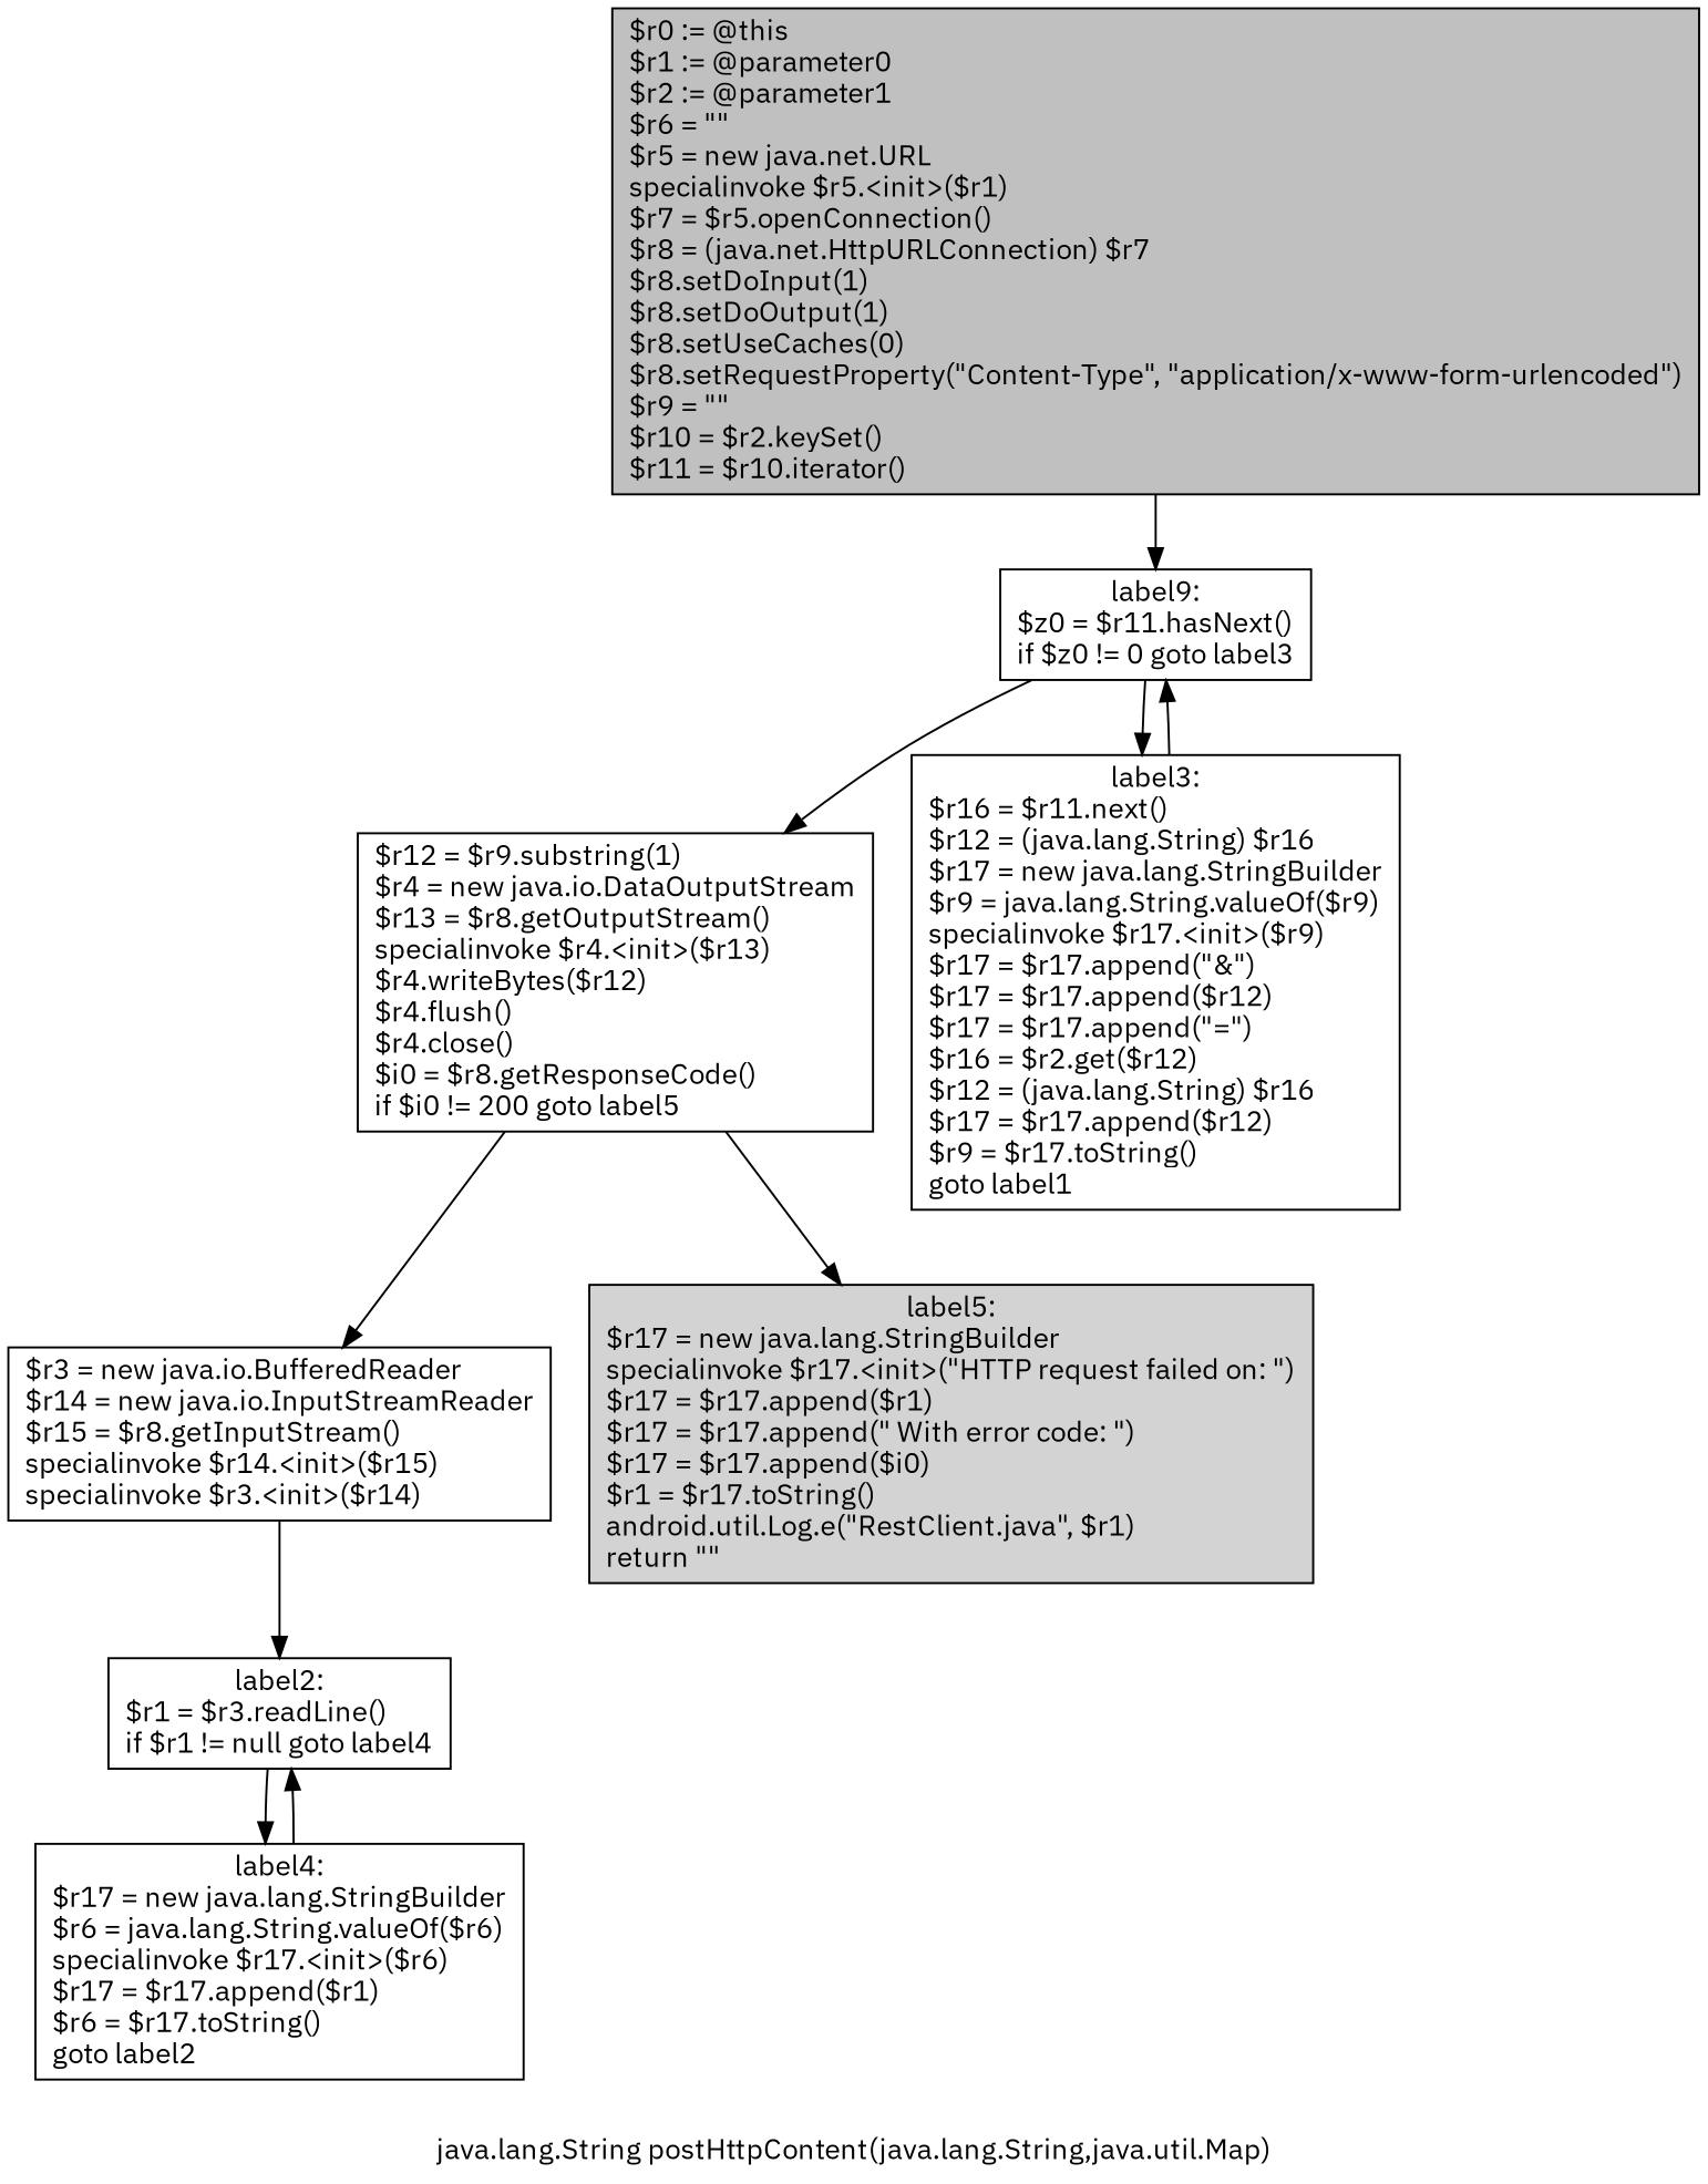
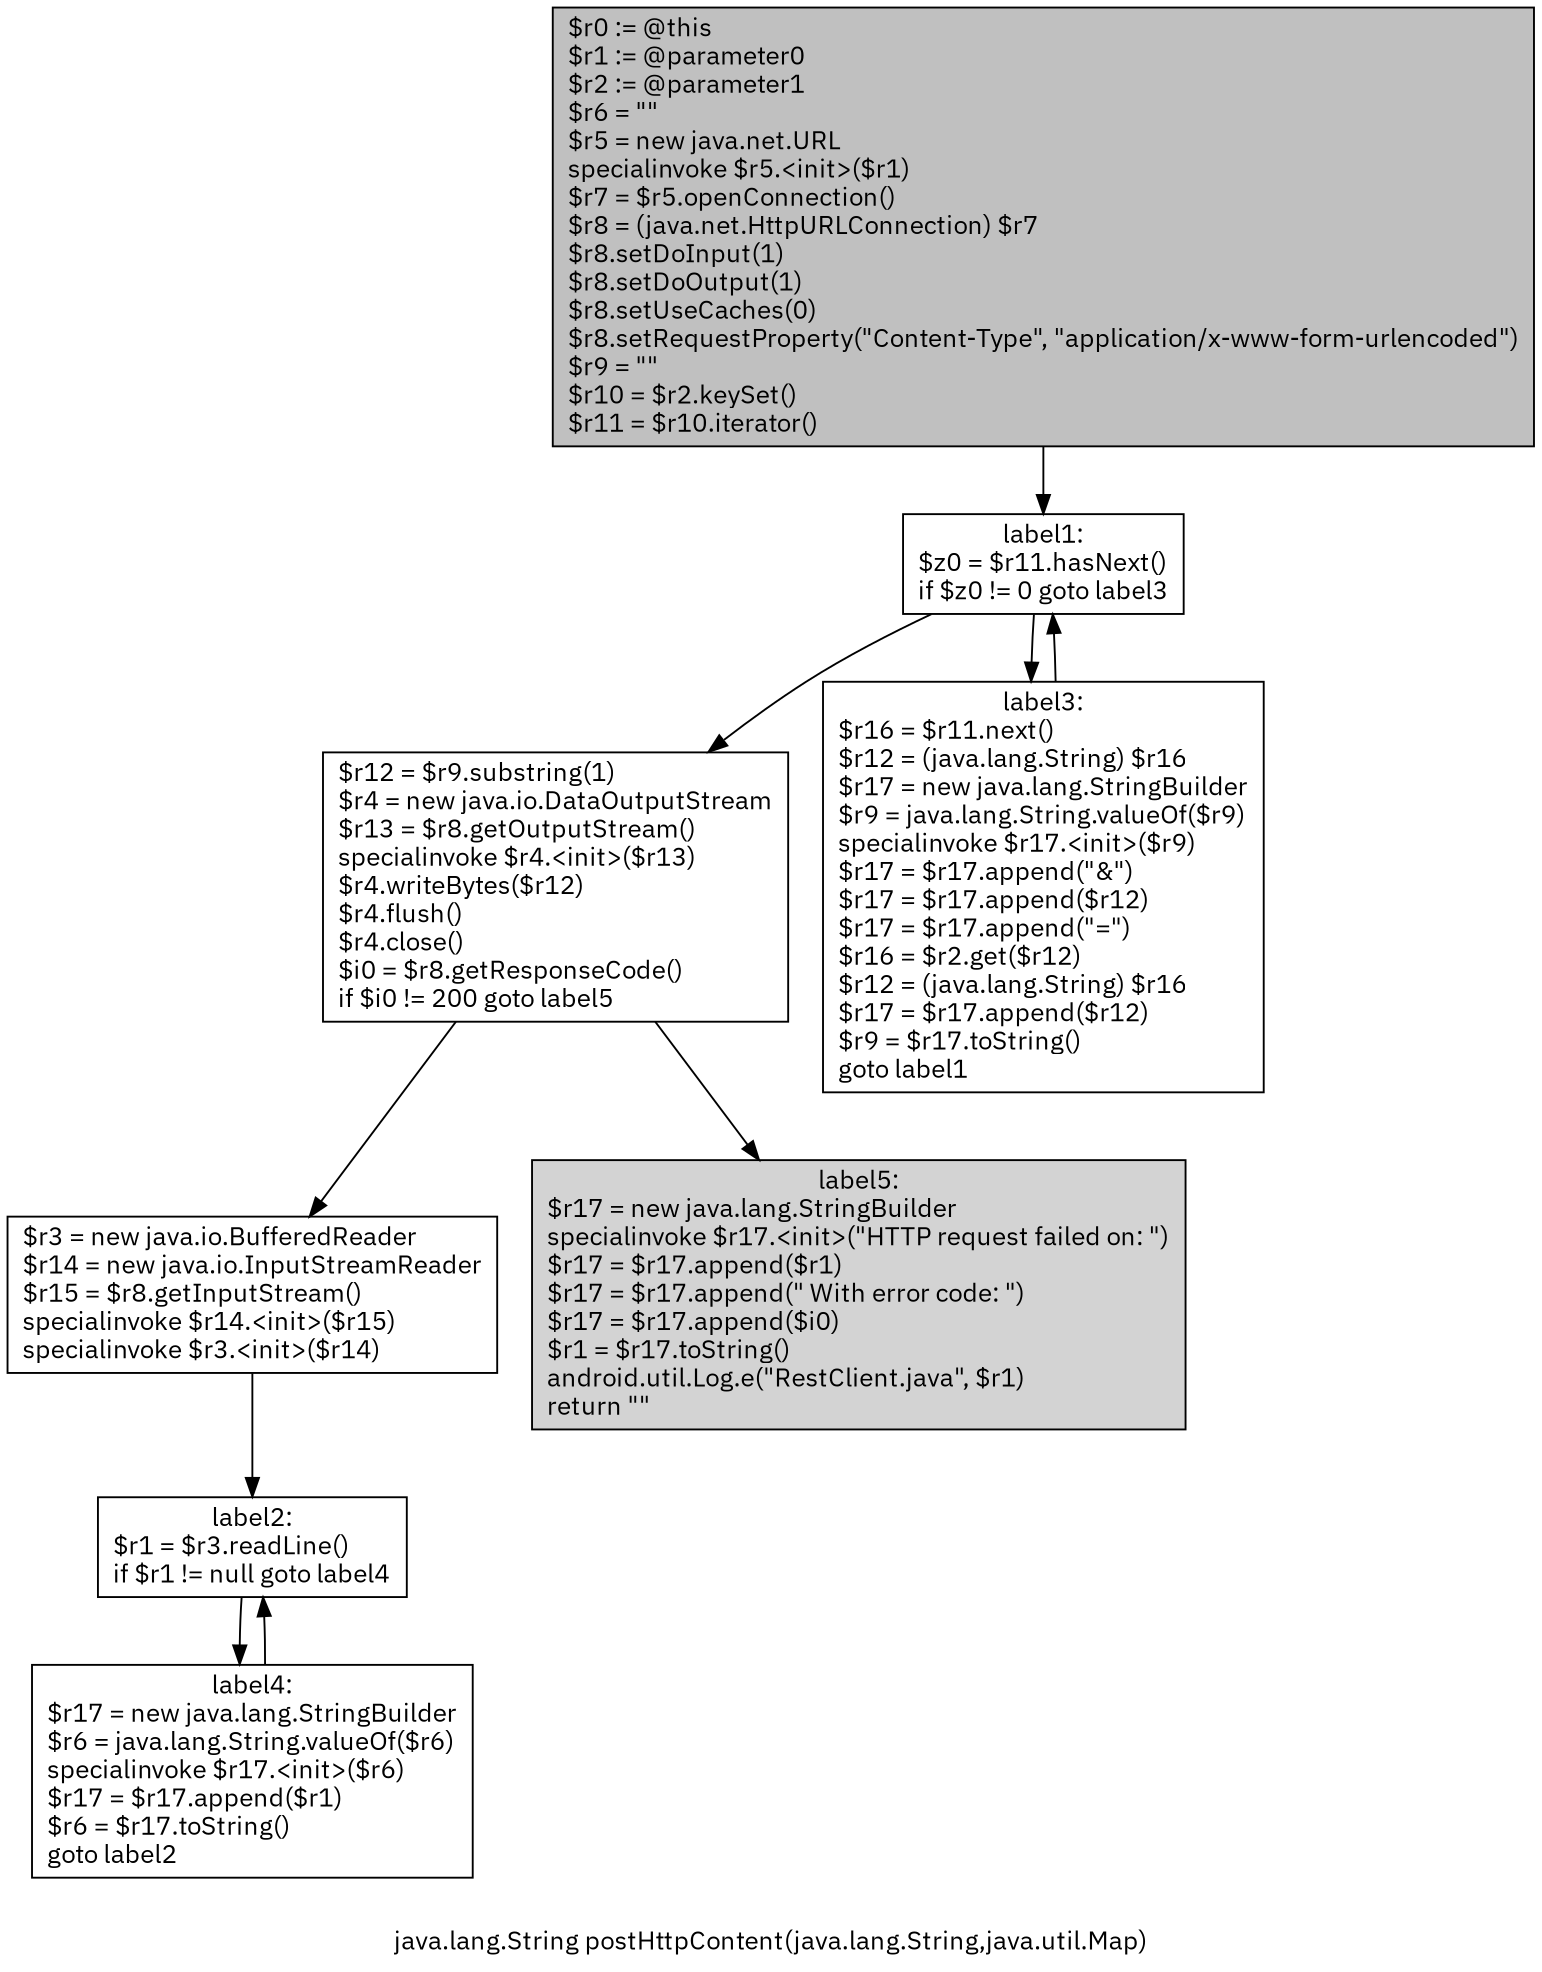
  digraph {
    fontname="IBM Plex Sans"
    label="java.lang.String postHttpContent(java.lang.String,java.util.Map)"
    node [fontname="IBM Plex Sans" shape=box]
    edge [fontname="IBM Plex Sans"]
    n1 [fillcolor=gray label="$r0 := @this\l$r1 := @parameter0\l$r2 := @parameter1\l$r6 = \"\"\l$r5 = new java.net.URL\lspecialinvoke $r5.<init>($r1)\l$r7 = $r5.openConnection()\l$r8 = (java.net.HttpURLConnection) $r7\l$r8.setDoInput(1)\l$r8.setDoOutput(1)\l$r8.setUseCaches(0)\l$r8.setRequestProperty(\"Content-Type\", \"application/x-www-form-urlencoded\")\l$r9 = \"\"\l$r10 = $r2.keySet()\l$r11 = $r10.iterator()\l" style=filled]
-   n2 [label="label9:\n$z0 = $r11.hasNext()\lif $z0 != 0 goto label3\l"]
+   n2 [label="label1:\n$z0 = $r11.hasNext()\lif $z0 != 0 goto label3\l"]
    n3 [label="$r12 = $r9.substring(1)\l$r4 = new java.io.DataOutputStream\l$r13 = $r8.getOutputStream()\lspecialinvoke $r4.<init>($r13)\l$r4.writeBytes($r12)\l$r4.flush()\l$r4.close()\l$i0 = $r8.getResponseCode()\lif $i0 != 200 goto label5\l"]
    n4 [label="label3:\n$r16 = $r11.next()\l$r12 = (java.lang.String) $r16\l$r17 = new java.lang.StringBuilder\l$r9 = java.lang.String.valueOf($r9)\lspecialinvoke $r17.<init>($r9)\l$r17 = $r17.append(\"&\")\l$r17 = $r17.append($r12)\l$r17 = $r17.append(\"=\")\l$r16 = $r2.get($r12)\l$r12 = (java.lang.String) $r16\l$r17 = $r17.append($r12)\l$r9 = $r17.toString()\lgoto label1\l"]
    n5 [label="$r3 = new java.io.BufferedReader\l$r14 = new java.io.InputStreamReader\l$r15 = $r8.getInputStream()\lspecialinvoke $r14.<init>($r15)\lspecialinvoke $r3.<init>($r14)\l"]
    n6 [fillcolor=lightgray label="label5:\n$r17 = new java.lang.StringBuilder\lspecialinvoke $r17.<init>(\"HTTP request failed on: \")\l$r17 = $r17.append($r1)\l$r17 = $r17.append(\" With error code: \")\l$r17 = $r17.append($i0)\l$r1 = $r17.toString()\landroid.util.Log.e(\"RestClient.java\", $r1)\lreturn \"\"\l" style=filled]
    n7 [label="label2:\n$r1 = $r3.readLine()\lif $r1 != null goto label4\l"]
    n8 [label="label4:\n$r17 = new java.lang.StringBuilder\l$r6 = java.lang.String.valueOf($r6)\lspecialinvoke $r17.<init>($r6)\l$r17 = $r17.append($r1)\l$r6 = $r17.toString()\lgoto label2\l"]
    n1 -> n2
    n2 -> n3
    n2 -> n4
    n3 -> n5
    n3 -> n6
    n4 -> n2
    n5 -> n7
    n7 -> n8
    n8 -> n7
  }
